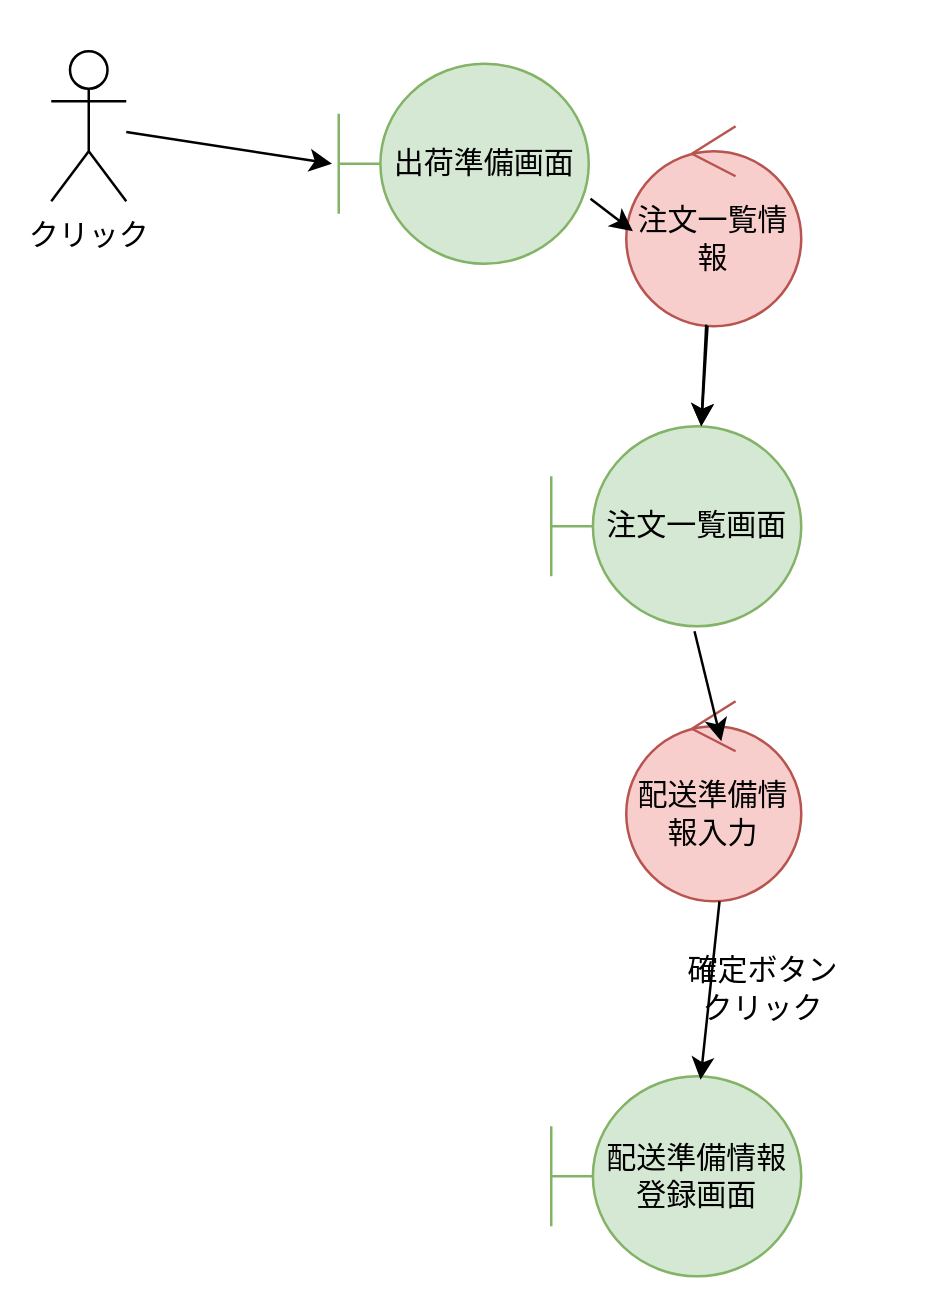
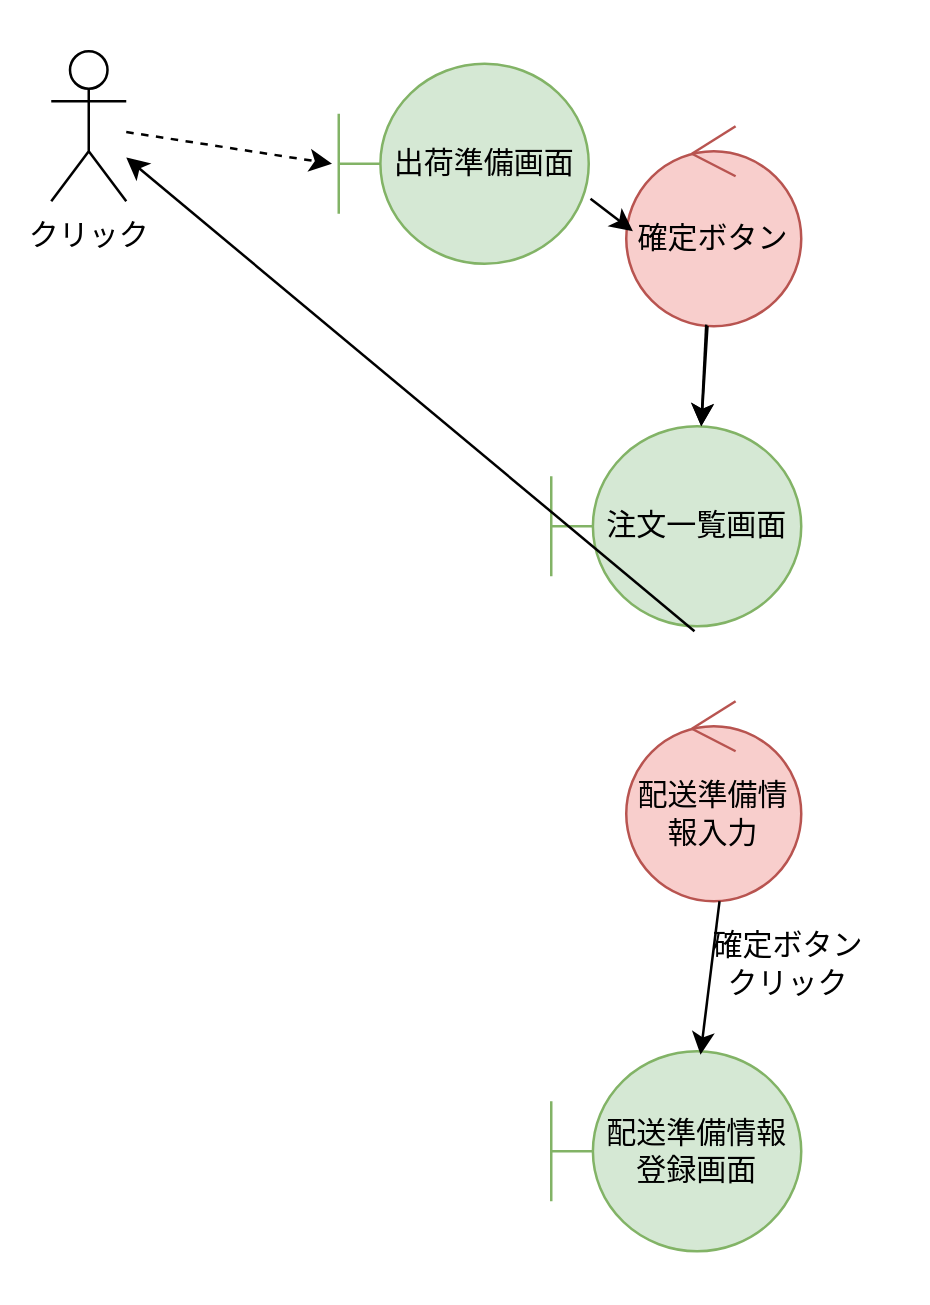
  <mxCell id="0" />
  <mxCell id="1" parent="0" />
- <mxCell id="2" value="" style="edgeStyle=none;html=1;entryX=-0.027;entryY=0.5;entryDx=0;entryDy=0;entryPerimeter=0;" edge="1" parent="1" source="3" target="4"><mxGeometry relative="1" as="geometry"><mxPoint x="120" y="50" as="targetPoint" /></mxGeometry></mxCell>
+ <mxCell id="2" value="" style="edgeStyle=none;html=1;entryX=-0.027;entryY=0.5;entryDx=0;entryDy=0;entryPerimeter=0;dashed=1;" edge="1" parent="1" source="3" target="4"><mxGeometry relative="1" as="geometry"><mxPoint x="120" y="50" as="targetPoint" /></mxGeometry></mxCell>
  <mxCell id="3" value="クリック" style="shape=umlActor;verticalLabelPosition=bottom;verticalAlign=top;html=1;outlineConnect=0;" vertex="1" parent="1"><mxGeometry x="20" y="20" width="30" height="60" as="geometry" /></mxCell>
  <mxCell id="4" value="出荷準備画面" style="shape=umlBoundary;whiteSpace=wrap;html=1;fillColor=#d5e8d4;strokeColor=#82b366;" vertex="1" parent="1"><mxGeometry x="135" y="25" width="100" height="80" as="geometry" /></mxCell>
- <mxCell id="5" value="注文一覧情報" style="ellipse;shape=umlControl;whiteSpace=wrap;html=1;fillColor=#f8cecc;strokeColor=#b85450;" vertex="1" parent="1"><mxGeometry x="250" y="50" width="70" height="80" as="geometry" /></mxCell>
+ <mxCell id="5" value="確定ボタン" style="ellipse;shape=umlControl;whiteSpace=wrap;html=1;fillColor=#f8cecc;strokeColor=#b85450;" vertex="1" parent="1"><mxGeometry x="250" y="50" width="70" height="80" as="geometry" /></mxCell>
  <mxCell id="6" value="" style="endArrow=classic;html=1;entryX=0.038;entryY=0.525;entryDx=0;entryDy=0;entryPerimeter=0;exitX=1.007;exitY=0.675;exitDx=0;exitDy=0;exitPerimeter=0;" edge="1" parent="1" source="4" target="5"><mxGeometry width="50" height="50" relative="1" as="geometry"><mxPoint x="570" y="210" as="sourcePoint" /><mxPoint x="620" y="160" as="targetPoint" /></mxGeometry></mxCell>
  <mxCell id="7" value="注文一覧画面" style="shape=umlBoundary;whiteSpace=wrap;html=1;fillColor=#d5e8d4;strokeColor=#82b366;" vertex="1" parent="1"><mxGeometry x="220" y="170" width="100" height="80" as="geometry" /></mxCell>
  <mxCell id="8" value="" style="endArrow=classic;html=1;entryX=0.6;entryY=0;entryDx=0;entryDy=0;entryPerimeter=0;exitX=0.457;exitY=0.992;exitDx=0;exitDy=0;exitPerimeter=0;" edge="1" parent="1" source="5" target="7"><mxGeometry width="50" height="50" relative="1" as="geometry"><mxPoint x="210" y="210" as="sourcePoint" /><mxPoint x="260" y="160" as="targetPoint" /></mxGeometry></mxCell>
  <mxCell id="9" value="配送準備情報入力" style="ellipse;shape=umlControl;whiteSpace=wrap;html=1;fillColor=#f8cecc;strokeColor=#b85450;" vertex="1" parent="1"><mxGeometry x="250" y="280" width="70" height="80" as="geometry" /></mxCell>
- <mxCell id="10" value="" style="endArrow=classic;html=1;entryX=0.543;entryY=0.2;entryDx=0;entryDy=0;entryPerimeter=0;exitX=0.573;exitY=1.025;exitDx=0;exitDy=0;exitPerimeter=0;" edge="1" parent="1" source="7" target="9"><mxGeometry width="50" height="50" relative="1" as="geometry"><mxPoint x="292" y="139" as="sourcePoint" /><mxPoint x="290" y="180" as="targetPoint" /></mxGeometry></mxCell>
+ <mxCell id="10" value="" style="endArrow=classic;html=1;exitX=0.573;exitY=1.025;exitDx=0;exitDy=0;exitPerimeter=0;" edge="1" parent="1" source="7" target="3"><mxGeometry width="50" height="50" relative="1" as="geometry"><mxPoint x="292" y="139" as="sourcePoint" /><mxPoint x="290" y="180" as="targetPoint" /></mxGeometry></mxCell>
  <mxCell id="11" style="edgeStyle=none;html=1;entryX=0.6;entryY=0;entryDx=0;entryDy=0;entryPerimeter=0;" edge="1" parent="1" source="5" target="7"><mxGeometry relative="1" as="geometry" /></mxCell>
- <mxCell id="12" value="配送準備情報登録画面" style="shape=umlBoundary;whiteSpace=wrap;html=1;fillColor=#d5e8d4;strokeColor=#82b366;" vertex="1" parent="1"><mxGeometry x="220" y="430" width="100" height="80" as="geometry" /></mxCell>
+ <mxCell id="12" value="配送準備情報登録画面" style="shape=umlBoundary;whiteSpace=wrap;html=1;fillColor=#d5e8d4;strokeColor=#82b366;" vertex="1" parent="1"><mxGeometry x="220" y="420" width="100" height="80" as="geometry" /></mxCell>
  <mxCell id="13" value="" style="endArrow=classic;html=1;entryX=0.597;entryY=0.017;entryDx=0;entryDy=0;entryPerimeter=0;exitX=0.533;exitY=1;exitDx=0;exitDy=0;exitPerimeter=0;" edge="1" parent="1" source="9" target="12"><mxGeometry width="50" height="50" relative="1" as="geometry"><mxPoint x="250" y="410" as="sourcePoint" /><mxPoint x="300" y="360" as="targetPoint" /></mxGeometry></mxCell>
- <mxCell id="14" value="確定ボタン&lt;div&gt;クリック&lt;/div&gt;" style="text;html=1;align=center;verticalAlign=middle;whiteSpace=wrap;rounded=0;" vertex="1" parent="1"><mxGeometry x="270" y="380" width="70" height="30" as="geometry" /></mxCell>
+ <mxCell id="14" value="確定ボタン&lt;div&gt;クリック&lt;/div&gt;" style="text;html=1;align=center;verticalAlign=middle;whiteSpace=wrap;rounded=0;" vertex="1" parent="1"><mxGeometry x="280" y="370" width="70" height="30" as="geometry" /></mxCell>
